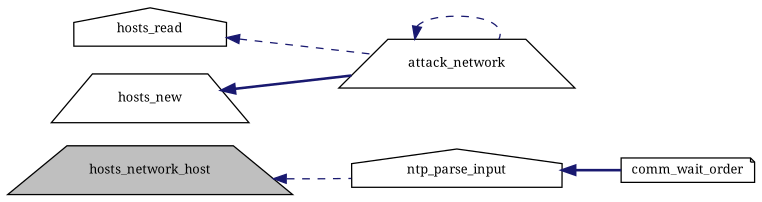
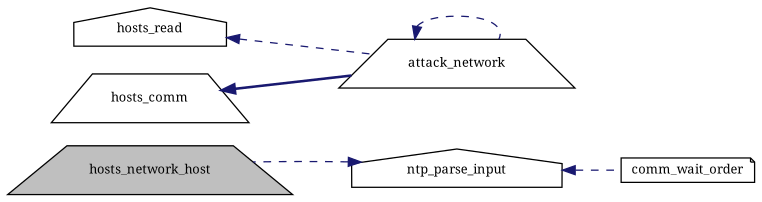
  digraph {
    fontname="Noto Serif"
    rankdir=LR
    node [color=black fontname="Noto Serif" fontsize=10 shape=trapezium]
    edge [color=midnightblue dir=back fontname="Noto Serif" fontsize=10 labelfontname=FreeSans labelfontsize=10 style=dashed]
    n1 [fillcolor=grey75 fontcolor=black height=0.2 label=hosts_network_host style=filled width=0.4]
    n2 [height=0.2 label=ntp_parse_input shape=house width=0.4]
    n3 [height=0.2 label=comm_wait_order shape=note width=0.4]
    n4 [height=0.2 label=hosts_read shape=house width=0.4]
    n5 [height=0.2 label=attack_network width=0.4]
-   n6 [height=0.2 label=hosts_new width=0.4]
-   n1 -> n2
-   n2 -> n3 [style=bold]
+   n6 [height=0.2 label=hosts_comm width=0.4]
+   n2 -> n1
+   n2 -> n3
    n4 -> n5
    n5 -> n5
    n6 -> n5 [style=bold]
  }
